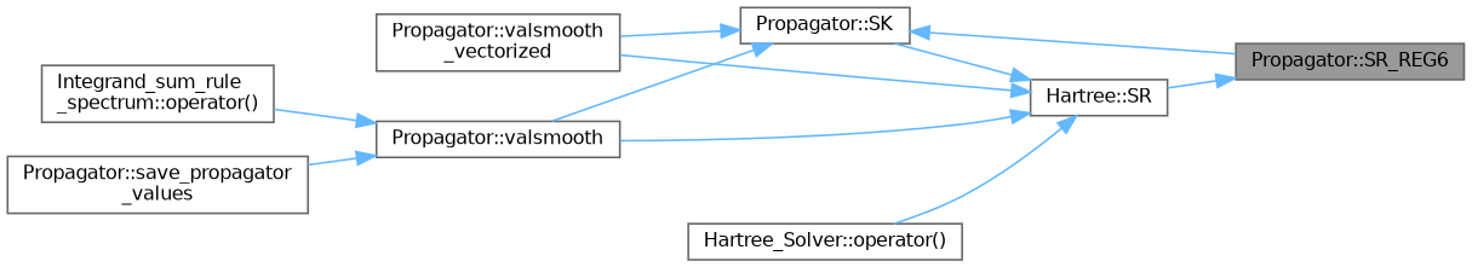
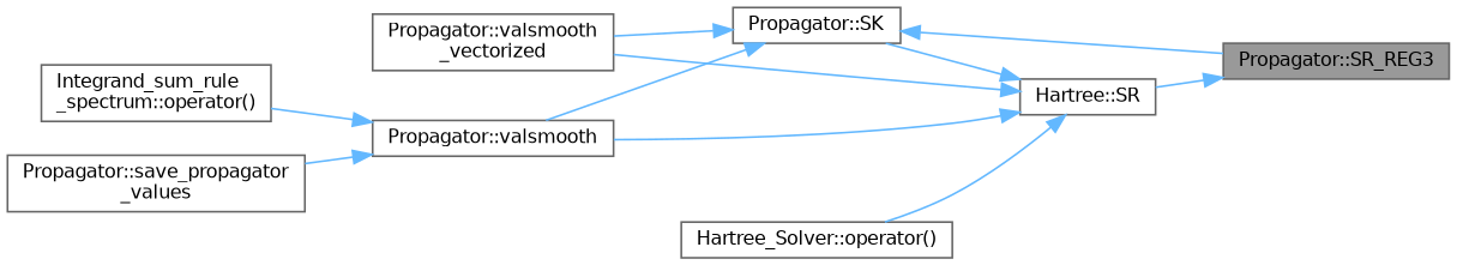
  digraph {
    rankdir=RL
    node [color=grey40 fillcolor=white fontname=Helvetica fontsize=10 shape=box style=filled]
    edge [color=steelblue1 dir=back fontname=Helvetica fontsize=10 labelfontname=Helvetica labelfontsize=10 style=solid]
-   n1 [color=gray40 fillcolor=grey60 fontcolor=black height=0.2 label="Propagator::SR_REG6" width=0.4]
+   n1 [color=gray40 fillcolor=grey60 fontcolor=black height=0.2 label="Propagator::SR_REG3" width=0.4]
    n2 [height=0.2 label="Hartree::SR" width=0.4]
    n3 [height=0.2 label="Hartree_Solver::operator()" width=0.4]
    n4 [height=0.2 label="Propagator::SK" width=0.4]
    n5 [height=0.2 label="Propagator::valsmooth" width=0.4]
    n6 [height=0.2 label="Propagator::valsmooth\l_vectorized" width=0.4]
    n7 [height=0.2 label="Integrand_sum_rule\l_spectrum::operator()" width=0.4]
    n8 [height=0.2 label="Propagator::save_propagator\l_values" width=0.4]
    n1 -> n2
    n2 -> n3
    n2 -> n4
    n2 -> n5
    n2 -> n6
    n4 -> n1
    n4 -> n5
    n4 -> n6
    n5 -> n7
    n5 -> n8
  }
